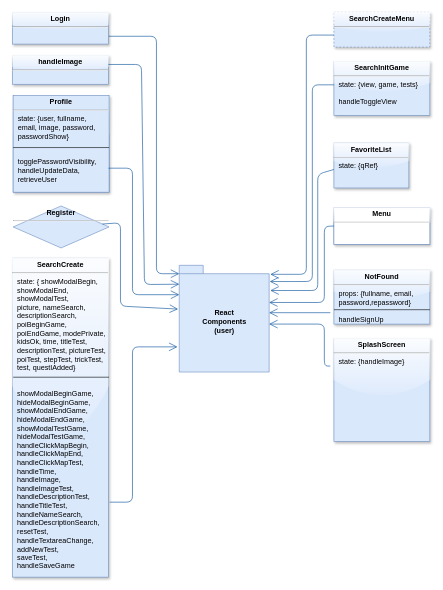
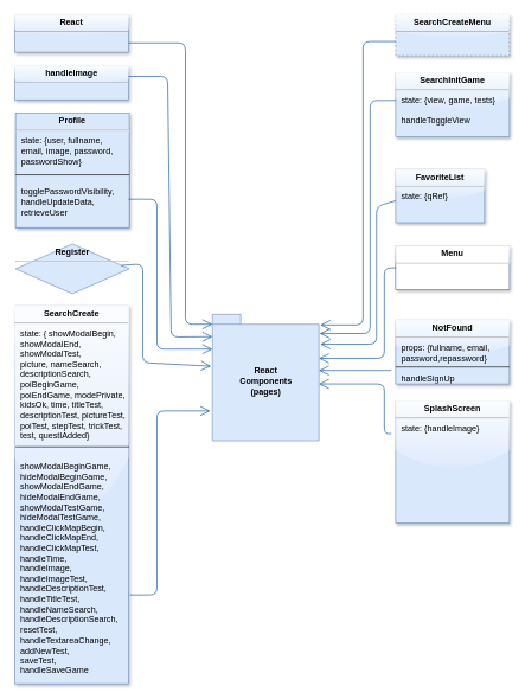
  <mxCell id="0" />
  <mxCell id="1" parent="0" />
  <mxCell id="2" value="" style="group;rounded=0;shadow=1;align=left;strokeColor=#6c8ebf;fillColor=#dae8fc;glass=1;sketch=0;" parent="1" vertex="1" connectable="0"><mxGeometry x="556" y="346" width="160" height="61" as="geometry" /></mxCell>
  <mxCell id="3" value="&lt;p style=&quot;margin: 4px 0px 0px ; text-align: center&quot;&gt;&lt;b&gt;Menu&lt;/b&gt;&lt;/p&gt;&lt;hr&gt;&lt;p style=&quot;margin: 0px 0px 0px 8px&quot;&gt;&lt;br&gt;&lt;/p&gt;&lt;p style=&quot;margin: 0px 0px 0px 8px&quot;&gt;&lt;br&gt;&lt;/p&gt;&lt;p style=&quot;margin: 0px 0px 0px 8px&quot;&gt;&lt;br&gt;&lt;/p&gt;" style="verticalAlign=top;align=left;overflow=fill;fontSize=12;fontFamily=Helvetica;html=1;fillColor=#ffffff;strokeColor=#6c8ebf;glass=1;" parent="2" vertex="1"><mxGeometry width="160" height="61" as="geometry" /></mxCell>
- <mxCell id="4" value="React&lt;br&gt;Components&lt;br&gt;(user)" style="shape=folder;fontStyle=1;spacingTop=10;tabWidth=40;tabHeight=14;tabPosition=left;html=1;fillColor=#dae8fc;strokeColor=#6c8ebf;" parent="1" vertex="1"><mxGeometry x="298" y="442" width="150" height="178" as="geometry" /></mxCell>
+ <mxCell id="4" value="React&lt;br&gt;Components&lt;br&gt;(pages)" style="shape=folder;fontStyle=1;spacingTop=10;tabWidth=40;tabHeight=14;tabPosition=left;html=1;fillColor=#dae8fc;strokeColor=#6c8ebf;" parent="1" vertex="1"><mxGeometry x="298" y="442" width="150" height="178" as="geometry" /></mxCell>
  <mxCell id="5" value="&lt;p style=&quot;margin: 4px 0px 0px ; text-align: center&quot;&gt;&lt;b&gt;handleImage&lt;/b&gt;&lt;/p&gt;&lt;hr&gt;&lt;p style=&quot;margin: 0px 0px 0px 8px&quot;&gt;&lt;br&gt;&lt;/p&gt;" style="verticalAlign=top;align=left;overflow=fill;fontSize=12;fontFamily=Helvetica;html=1;rounded=0;shadow=1;strokeColor=#6c8ebf;fillColor=#dae8fc;glass=1;sketch=0;" parent="1" vertex="1"><mxGeometry x="20" y="92" width="160" height="48" as="geometry" /></mxCell>
  <mxCell id="6" value="&lt;p style=&quot;margin: 4px 0px 0px ; text-align: center&quot;&gt;&lt;b&gt;SearchCreate&lt;/b&gt;&lt;/p&gt;&lt;hr&gt;&lt;p style=&quot;margin: 0px 0px 0px 8px&quot;&gt;&lt;span&gt;state: { showModalBegin,&amp;nbsp;&lt;/span&gt;&lt;/p&gt;&lt;p style=&quot;margin: 0px 0px 0px 8px&quot;&gt;&lt;span&gt;showModalEnd,&amp;nbsp;&lt;/span&gt;&lt;/p&gt;&lt;p style=&quot;margin: 0px 0px 0px 8px&quot;&gt;&lt;span&gt;showModalTest,&lt;/span&gt;&lt;/p&gt;&lt;p style=&quot;margin: 0px 0px 0px 8px&quot;&gt;&lt;span&gt;picture, nameSearch,&amp;nbsp;&lt;/span&gt;&lt;/p&gt;&lt;p style=&quot;margin: 0px 0px 0px 8px&quot;&gt;&lt;span&gt;descriptionSearch,&lt;/span&gt;&lt;/p&gt;&lt;p style=&quot;margin: 0px 0px 0px 8px&quot;&gt;&lt;span&gt;poiBeginGame,&amp;nbsp;&lt;/span&gt;&lt;/p&gt;&lt;p style=&quot;margin: 0px 0px 0px 8px&quot;&gt;&lt;span&gt;poiEndGame, modePrivate,&lt;/span&gt;&lt;/p&gt;&lt;p style=&quot;margin: 0px 0px 0px 8px&quot;&gt;&lt;span&gt;kidsOk, time, titleTest,&lt;/span&gt;&lt;/p&gt;&lt;p style=&quot;margin: 0px 0px 0px 8px&quot;&gt;&lt;span&gt;descriptionTest, pictureTest,&lt;/span&gt;&lt;/p&gt;&lt;p style=&quot;margin: 0px 0px 0px 8px&quot;&gt;&lt;span&gt;poiTest, stepTest, trickTest,&lt;/span&gt;&lt;/p&gt;&lt;p style=&quot;margin: 0px 0px 0px 8px&quot;&gt;&lt;span&gt;test, questIAdded}&lt;/span&gt;&lt;/p&gt;&lt;p style=&quot;margin: 0px 0px 0px 8px&quot;&gt;&lt;span&gt;&lt;br&gt;&lt;/span&gt;&lt;/p&gt;&lt;p style=&quot;margin: 0px 0px 0px 8px&quot;&gt;&lt;span&gt;&lt;br&gt;&lt;/span&gt;&lt;/p&gt;&lt;p style=&quot;margin: 0px 0px 0px 8px&quot;&gt;&lt;span&gt;showModalBeginGame,&lt;br&gt;&lt;/span&gt;&lt;/p&gt;&lt;p style=&quot;margin: 0px 0px 0px 8px&quot;&gt;&lt;span&gt;hideModalBeginGame,&lt;br&gt;&lt;/span&gt;&lt;/p&gt;&lt;p style=&quot;margin: 0px 0px 0px 8px&quot;&gt;&lt;span&gt;showModalEndGame,&lt;br&gt;&lt;/span&gt;&lt;/p&gt;&lt;p style=&quot;margin: 0px 0px 0px 8px&quot;&gt;&lt;span&gt;hideModalEndGame,&lt;br&gt;&lt;/span&gt;&lt;/p&gt;&lt;p style=&quot;margin: 0px 0px 0px 8px&quot;&gt;&lt;span&gt;showModalTestGame,&lt;br&gt;&lt;/span&gt;&lt;/p&gt;&lt;p style=&quot;margin: 0px 0px 0px 8px&quot;&gt;&lt;span&gt;hideModalTestGame,&lt;br&gt;&lt;/span&gt;&lt;/p&gt;&lt;p style=&quot;margin: 0px 0px 0px 8px&quot;&gt;&lt;span&gt;handleClickMapBegin,&lt;br&gt;&lt;/span&gt;&lt;/p&gt;&lt;p style=&quot;margin: 0px 0px 0px 8px&quot;&gt;&lt;span&gt;handleClickMapEnd,&lt;br&gt;&lt;/span&gt;&lt;/p&gt;&lt;p style=&quot;margin: 0px 0px 0px 8px&quot;&gt;&lt;span&gt;handleClickMapTest,&lt;br&gt;&lt;/span&gt;&lt;/p&gt;&lt;p style=&quot;margin: 0px 0px 0px 8px&quot;&gt;&lt;span&gt;handleTime,&lt;br&gt;&lt;/span&gt;&lt;/p&gt;&lt;p style=&quot;margin: 0px 0px 0px 8px&quot;&gt;&lt;span&gt;handleImage,&lt;br&gt;&lt;/span&gt;&lt;/p&gt;&lt;p style=&quot;margin: 0px 0px 0px 8px&quot;&gt;&lt;span&gt;handleImageTest,&lt;br&gt;&lt;/span&gt;&lt;/p&gt;&lt;p style=&quot;margin: 0px 0px 0px 8px&quot;&gt;&lt;span&gt;handleDescriptionTest,&lt;br&gt;&lt;/span&gt;&lt;/p&gt;&lt;p style=&quot;margin: 0px 0px 0px 8px&quot;&gt;&lt;span&gt;handleTitleTest,&lt;br&gt;&lt;/span&gt;&lt;/p&gt;&lt;p style=&quot;margin: 0px 0px 0px 8px&quot;&gt;&lt;span&gt;handleNameSearch,&lt;br&gt;&lt;/span&gt;&lt;/p&gt;&lt;p style=&quot;margin: 0px 0px 0px 8px&quot;&gt;&lt;span&gt;handleDescriptionSearch,&lt;br&gt;&lt;/span&gt;&lt;/p&gt;&lt;p style=&quot;margin: 0px 0px 0px 8px&quot;&gt;&lt;span&gt;resetTest,&lt;br&gt;&lt;/span&gt;&lt;/p&gt;&lt;p style=&quot;margin: 0px 0px 0px 8px&quot;&gt;handleTextareaChange,&lt;br&gt;&lt;/p&gt;&lt;p style=&quot;margin: 0px 0px 0px 8px&quot;&gt;addNewTest,&lt;br&gt;&lt;/p&gt;&lt;p style=&quot;margin: 0px 0px 0px 8px&quot;&gt;saveTest,&lt;br&gt;&lt;/p&gt;&lt;p style=&quot;margin: 0px 0px 0px 8px&quot;&gt;handleSaveGame&lt;br&gt;&lt;/p&gt;&lt;p style=&quot;margin: 0px 0px 0px 8px&quot;&gt;&lt;br&gt;&lt;/p&gt;" style="verticalAlign=top;align=left;overflow=fill;fontSize=12;fontFamily=Helvetica;html=1;rounded=0;shadow=1;strokeColor=#6c8ebf;fillColor=#dae8fc;glass=1;sketch=0;" parent="1" vertex="1"><mxGeometry x="20" y="430" width="160" height="532" as="geometry" /></mxCell>
  <mxCell id="7" value="&lt;p style=&quot;margin: 4px 0px 0px ; text-align: center&quot;&gt;&lt;b&gt;SearchCreateMenu&lt;/b&gt;&lt;/p&gt;&lt;hr&gt;&lt;p style=&quot;margin: 0px 0px 0px 8px&quot;&gt;&lt;br&gt;&lt;/p&gt;" style="verticalAlign=top;align=left;overflow=fill;fontSize=12;fontFamily=Helvetica;html=1;rounded=0;shadow=1;strokeColor=#6c8ebf;fillColor=#dae8fc;glass=1;sketch=0;dashed=1;" parent="1" vertex="1"><mxGeometry x="556" y="20" width="160" height="58" as="geometry" /></mxCell>
  <mxCell id="8" value="&lt;p style=&quot;margin: 4px 0px 0px ; text-align: center&quot;&gt;&lt;b&gt;SearchInitGame&lt;/b&gt;&lt;/p&gt;&lt;hr&gt;&lt;p style=&quot;margin: 0px 0px 0px 8px&quot;&gt;state: {view, game, tests}&lt;br&gt;&lt;/p&gt;&lt;p style=&quot;margin: 0px 0px 0px 8px&quot;&gt;&lt;br&gt;&lt;/p&gt;&lt;p style=&quot;margin: 0px 0px 0px 8px&quot;&gt;handleToggleView&lt;br&gt;&lt;/p&gt;" style="verticalAlign=top;align=left;overflow=fill;fontSize=12;fontFamily=Helvetica;html=1;rounded=0;shadow=1;strokeColor=#6c8ebf;fillColor=#dae8fc;glass=1;sketch=0;" parent="1" vertex="1"><mxGeometry x="556" y="102" width="160" height="90" as="geometry" /></mxCell>
  <mxCell id="9" value="&lt;p style=&quot;margin: 4px 0px 0px ; text-align: center&quot;&gt;&lt;b&gt;FavoriteList&lt;/b&gt;&lt;/p&gt;&lt;hr&gt;&lt;p style=&quot;margin: 0px 0px 0px 8px&quot;&gt;state: {qRef}&lt;br&gt;&lt;/p&gt;&lt;p style=&quot;margin: 0px 0px 0px 8px&quot;&gt;&lt;br&gt;&lt;/p&gt;" style="verticalAlign=top;align=left;overflow=fill;fontSize=12;fontFamily=Helvetica;html=1;rounded=0;shadow=1;strokeColor=#6c8ebf;fillColor=#dae8fc;glass=1;sketch=0;" parent="1" vertex="1"><mxGeometry x="556" y="238" width="125" height="75" as="geometry" /></mxCell>
  <mxCell id="10" value="&lt;p style=&quot;margin: 4px 0px 0px ; text-align: center&quot;&gt;&lt;b&gt;NotFound&lt;/b&gt;&lt;/p&gt;&lt;hr&gt;&lt;p style=&quot;margin: 0px 0px 0px 8px&quot;&gt;&lt;span&gt;props: {fullname, email,&amp;nbsp;&lt;/span&gt;&lt;br&gt;&lt;/p&gt;&lt;p style=&quot;margin: 0px 0px 0px 8px&quot;&gt;password,repassword}&lt;/p&gt;&lt;p style=&quot;margin: 0px 0px 0px 8px&quot;&gt;&lt;br&gt;&lt;/p&gt;&lt;p style=&quot;margin: 0px 0px 0px 8px&quot;&gt;handleSignUp&lt;br&gt;&lt;/p&gt;" style="verticalAlign=top;align=left;overflow=fill;fontSize=12;fontFamily=Helvetica;html=1;rounded=0;shadow=1;strokeColor=#6c8ebf;fillColor=#dae8fc;glass=1;sketch=0;" parent="1" vertex="1"><mxGeometry x="556" y="450" width="160" height="90" as="geometry" /></mxCell>
  <mxCell id="11" value="&lt;p style=&quot;margin: 4px 0px 0px ; text-align: center&quot;&gt;&lt;b&gt;SplashScreen&lt;/b&gt;&lt;/p&gt;&lt;hr&gt;&lt;p style=&quot;margin: 0px 0px 0px 8px&quot;&gt;&lt;span&gt;state: {handleImage}&lt;/span&gt;&lt;br&gt;&lt;/p&gt;" style="verticalAlign=top;align=left;overflow=fill;fontSize=12;fontFamily=Helvetica;html=1;rounded=0;shadow=1;strokeColor=#6c8ebf;fillColor=#dae8fc;glass=1;sketch=0;" parent="1" vertex="1"><mxGeometry x="556" y="564" width="160" height="172" as="geometry" /></mxCell>
  <mxCell id="12" value="" style="line;strokeWidth=1;fillColor=none;align=left;verticalAlign=middle;spacingTop=-1;spacingLeft=3;spacingRight=3;rotatable=0;labelPosition=right;points=[];portConstraint=eastwest;" parent="1" vertex="1"><mxGeometry x="556" y="512" width="160" height="8" as="geometry" /></mxCell>
  <mxCell id="13" value="" style="group;rounded=0;shadow=1;align=left;strokeColor=#6c8ebf;fillColor=#dae8fc;glass=1;sketch=0;" parent="1" vertex="1" connectable="0"><mxGeometry x="21" y="159" width="160" height="161" as="geometry" /></mxCell>
  <mxCell id="14" value="&lt;p style=&quot;margin: 4px 0px 0px ; text-align: center&quot;&gt;&lt;b&gt;Profile&lt;/b&gt;&lt;/p&gt;&lt;hr&gt;&lt;p style=&quot;margin: 0px 0px 0px 8px&quot;&gt;state: {user, fullname,&amp;nbsp;&lt;/p&gt;&lt;p style=&quot;margin: 0px 0px 0px 8px&quot;&gt;email, image, password,&amp;nbsp;&lt;/p&gt;&lt;p style=&quot;margin: 0px 0px 0px 8px&quot;&gt;passwordShow}&lt;/p&gt;&lt;p style=&quot;margin: 0px 0px 0px 8px&quot;&gt;&lt;br&gt;&lt;/p&gt;&lt;p style=&quot;margin: 0px 0px 0px 8px&quot;&gt;&lt;br&gt;&lt;/p&gt;&lt;p style=&quot;margin: 0px 0px 0px 8px&quot;&gt;&lt;span&gt;togglePasswordVisibility,&lt;/span&gt;&lt;br&gt;&lt;/p&gt;&lt;p style=&quot;margin: 0px 0px 0px 8px&quot;&gt;handleUpdateData,&amp;nbsp;&lt;/p&gt;&lt;p style=&quot;margin: 0px 0px 0px 8px&quot;&gt;retrieveUser&lt;/p&gt;" style="verticalAlign=top;align=left;overflow=fill;fontSize=12;fontFamily=Helvetica;html=1;fillColor=#dae8fc;strokeColor=#6c8ebf;" parent="13" vertex="1"><mxGeometry width="160" height="161" as="geometry" /></mxCell>
  <mxCell id="15" value="" style="line;strokeWidth=1;fillColor=none;align=left;verticalAlign=middle;spacingTop=-1;spacingLeft=3;spacingRight=3;rotatable=0;labelPosition=right;points=[];portConstraint=eastwest;" parent="13" vertex="1"><mxGeometry y="84.001" width="160" height="5.194" as="geometry" /></mxCell>
  <mxCell id="16" value="&lt;p style=&quot;margin: 4px 0px 0px ; text-align: center&quot;&gt;&lt;b&gt;Register&lt;/b&gt;&lt;/p&gt;&lt;hr&gt;&lt;p style=&quot;margin: 0px 0px 0px 8px&quot;&gt;&lt;br&gt;&lt;/p&gt;&lt;p style=&quot;margin: 0px 0px 0px 8px&quot;&gt;&lt;br&gt;&lt;/p&gt;&lt;p style=&quot;margin: 0px 0px 0px 8px&quot;&gt;&lt;br&gt;&lt;/p&gt;&lt;p style=&quot;margin: 0px 0px 0px 8px&quot;&gt;&lt;br&gt;&lt;/p&gt;" style="rhombus;verticalAlign=top;align=left;overflow=fill;fontSize=12;fontFamily=Helvetica;html=1;fillColor=#dae8fc;strokeColor=#6c8ebf;glass=1;" parent="1" vertex="1"><mxGeometry x="21" y="343" width="160" height="70" as="geometry" /></mxCell>
  <mxCell id="17" value="" style="endArrow=open;endFill=1;endSize=12;html=1;entryX=0;entryY=0;entryDx=0;entryDy=14;entryPerimeter=0;strokeColor=#004C99;" parent="1" target="4" edge="1"><mxGeometry width="160" relative="1" as="geometry"><mxPoint x="180" y="60" as="sourcePoint" /><mxPoint x="260" y="480" as="targetPoint" /><Array as="points"><mxPoint x="260" y="60" /><mxPoint x="260" y="456" /></Array></mxGeometry></mxCell>
  <mxCell id="18" value="" style="endArrow=open;endFill=1;endSize=12;html=1;entryX=0;entryY=0;entryDx=0;entryDy=31.5;entryPerimeter=0;strokeColor=#004C99;" parent="1" target="4" edge="1"><mxGeometry width="160" relative="1" as="geometry"><mxPoint x="180" y="107" as="sourcePoint" /><mxPoint x="240" y="500" as="targetPoint" /><Array as="points"><mxPoint x="235" y="107" /><mxPoint x="240" y="474" /></Array></mxGeometry></mxCell>
  <mxCell id="19" value="" style="endArrow=open;endFill=1;endSize=12;html=1;entryX=0;entryY=0;entryDx=0;entryDy=49;entryPerimeter=0;strokeColor=#004C99;" parent="1" target="4" edge="1"><mxGeometry width="160" relative="1" as="geometry"><mxPoint x="180" y="280" as="sourcePoint" /><mxPoint x="240" y="630" as="targetPoint" /><Array as="points"><mxPoint x="220" y="280" /><mxPoint x="220" y="491" /></Array></mxGeometry></mxCell>
  <mxCell id="20" value="" style="endArrow=open;endFill=1;endSize=12;html=1;strokeColor=#004C99;" parent="1" edge="1" source="16"><mxGeometry width="160" relative="1" as="geometry"><mxPoint x="180" y="581" as="sourcePoint" /><mxPoint x="296" y="515" as="targetPoint" /><Array as="points"><mxPoint x="200" y="371" /><mxPoint x="200" y="510" /></Array></mxGeometry></mxCell>
  <mxCell id="21" value="" style="endArrow=open;endFill=1;endSize=12;html=1;strokeColor=#004C99;" parent="1" edge="1"><mxGeometry width="160" relative="1" as="geometry"><mxPoint x="182" y="837" as="sourcePoint" /><mxPoint x="295" y="578" as="targetPoint" /><Array as="points"><mxPoint x="220" y="837" /><mxPoint x="220" y="578" /></Array></mxGeometry></mxCell>
  <mxCell id="22" value="" style="endArrow=open;endFill=1;endSize=12;html=1;strokeColor=#004C99;exitX=0;exitY=0.655;exitDx=0;exitDy=0;exitPerimeter=0;" parent="1" source="7" edge="1"><mxGeometry width="160" relative="1" as="geometry"><mxPoint x="430" y="61" as="sourcePoint" /><mxPoint x="450" y="457" as="targetPoint" /><Array as="points"><mxPoint x="510" y="58" /><mxPoint x="510" y="457" /></Array></mxGeometry></mxCell>
  <mxCell id="23" value="" style="endArrow=open;endFill=1;endSize=12;html=1;strokeColor=#004C99;entryX=1.007;entryY=0.152;entryDx=0;entryDy=0;entryPerimeter=0;" parent="1" target="4" edge="1"><mxGeometry width="160" relative="1" as="geometry"><mxPoint x="556" y="141" as="sourcePoint" /><mxPoint x="450" y="572.5" as="targetPoint" /><Array as="points"><mxPoint x="520" y="141" /><mxPoint x="520" y="469" /></Array></mxGeometry></mxCell>
  <mxCell id="24" value="" style="endArrow=open;endFill=1;endSize=12;html=1;strokeColor=#004C99;exitX=0;exitY=0.589;exitDx=0;exitDy=0;exitPerimeter=0;" parent="1" source="9" edge="1"><mxGeometry width="160" relative="1" as="geometry"><mxPoint x="565" y="192.96" as="sourcePoint" /><mxPoint x="450" y="484" as="targetPoint" /><Array as="points"><mxPoint x="529" y="290" /><mxPoint x="529" y="484" /></Array></mxGeometry></mxCell>
  <mxCell id="25" value="" style="endArrow=open;endFill=1;endSize=12;html=1;strokeColor=#004C99;exitX=0;exitY=0.5;exitDx=0;exitDy=0;" parent="1" source="3" edge="1"><mxGeometry width="160" relative="1" as="geometry"><mxPoint x="554" y="311.01" as="sourcePoint" /><mxPoint x="448" y="504" as="targetPoint" /><Array as="points"><mxPoint x="540" y="377" /><mxPoint x="540" y="504" /></Array></mxGeometry></mxCell>
  <mxCell id="26" value="" style="endArrow=open;endFill=1;endSize=12;html=1;strokeColor=#004C99;" parent="1" edge="1"><mxGeometry width="160" relative="1" as="geometry"><mxPoint x="550" y="521" as="sourcePoint" /><mxPoint x="448" y="521" as="targetPoint" /><Array as="points" /></mxGeometry></mxCell>
  <mxCell id="27" value="" style="endArrow=open;endFill=1;endSize=12;html=1;strokeColor=#004C99;" parent="1" edge="1"><mxGeometry width="160" relative="1" as="geometry"><mxPoint x="550" y="610" as="sourcePoint" /><mxPoint x="448" y="540" as="targetPoint" /><Array as="points"><mxPoint x="540" y="610" /><mxPoint x="540" y="540" /></Array></mxGeometry></mxCell>
- <mxCell id="28" value="&lt;p style=&quot;margin: 4px 0px 0px ; text-align: center&quot;&gt;&lt;b&gt;Login&lt;/b&gt;&lt;/p&gt;&lt;hr&gt;&lt;p style=&quot;margin: 0px ; margin-left: 8px&quot;&gt;&lt;br&gt;&lt;/p&gt;&lt;p style=&quot;margin: 0px ; margin-left: 8px&quot;&gt;&lt;br&gt;&lt;/p&gt;" style="verticalAlign=top;align=left;overflow=fill;fontSize=12;fontFamily=Helvetica;html=1;rounded=0;shadow=1;strokeColor=#6c8ebf;fillColor=#dae8fc;glass=1;sketch=0;" parent="1" vertex="1"><mxGeometry x="20" y="20" width="160" height="53" as="geometry" /></mxCell>
+ <mxCell id="28" value="&lt;p style=&quot;margin: 4px 0px 0px ; text-align: center&quot;&gt;&lt;b&gt;React&lt;/b&gt;&lt;/p&gt;&lt;hr&gt;&lt;p style=&quot;margin: 0px ; margin-left: 8px&quot;&gt;&lt;br&gt;&lt;/p&gt;&lt;p style=&quot;margin: 0px ; margin-left: 8px&quot;&gt;&lt;br&gt;&lt;/p&gt;" style="verticalAlign=top;align=left;overflow=fill;fontSize=12;fontFamily=Helvetica;html=1;rounded=0;shadow=1;strokeColor=#6c8ebf;fillColor=#dae8fc;glass=1;sketch=0;" parent="1" vertex="1"><mxGeometry x="20" y="20" width="160" height="53" as="geometry" /></mxCell>
  <mxCell id="29" value="" style="line;strokeWidth=1;fillColor=none;align=left;verticalAlign=middle;spacingTop=-1;spacingLeft=3;spacingRight=3;rotatable=0;labelPosition=right;points=[];portConstraint=eastwest;" vertex="1" parent="1"><mxGeometry x="21" y="626.001" width="160" height="5.194" as="geometry" /></mxCell>
